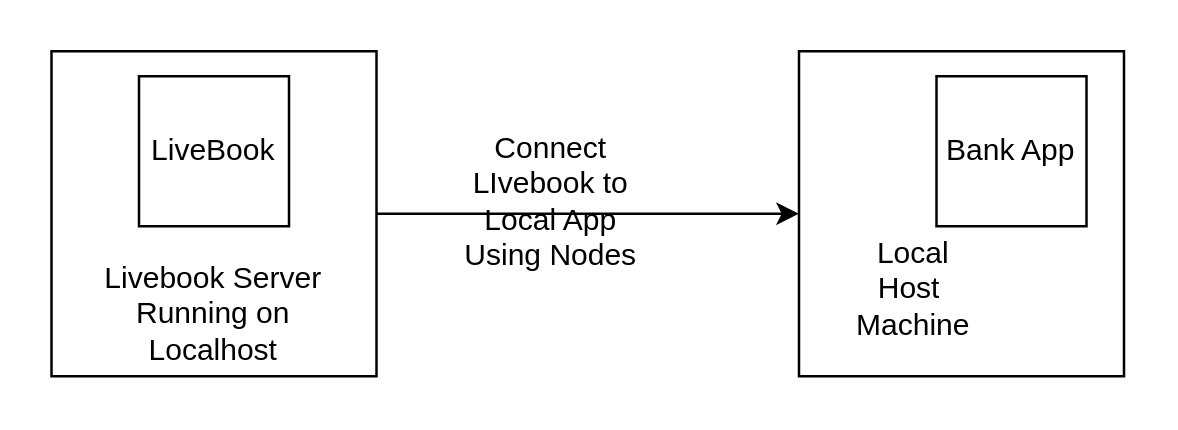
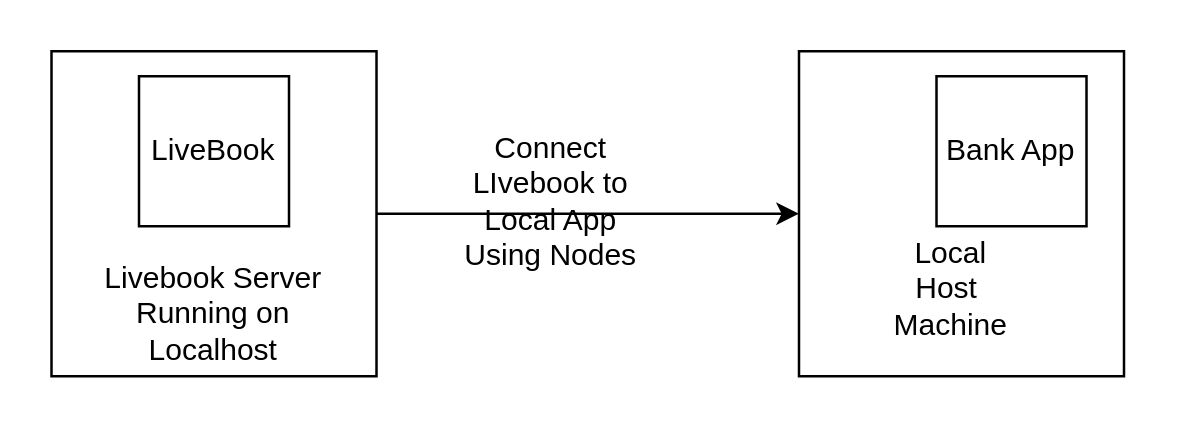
  <mxCell id="0" />
  <mxCell id="1" parent="0" />
  <mxCell id="2" style="edgeStyle=orthogonalEdgeStyle;rounded=0;orthogonalLoop=1;jettySize=auto;html=1;entryX=0;entryY=0.5;entryDx=0;entryDy=0;" edge="1" parent="1" source="3" target="4"><mxGeometry relative="1" as="geometry" /></mxCell>
  <mxCell id="3" value="" style="whiteSpace=wrap;html=1;aspect=fixed;" vertex="1" parent="1"><mxGeometry x="20" y="20" width="130" height="130" as="geometry" /></mxCell>
  <mxCell id="4" value="" style="whiteSpace=wrap;html=1;aspect=fixed;" vertex="1" parent="1"><mxGeometry x="319" y="20" width="130" height="130" as="geometry" /></mxCell>
  <mxCell id="5" value="LiveBook" style="whiteSpace=wrap;html=1;aspect=fixed;" vertex="1" parent="1"><mxGeometry x="55" y="30" width="60" height="60" as="geometry" /></mxCell>
  <mxCell id="6" value="Bank App" style="whiteSpace=wrap;html=1;aspect=fixed;" vertex="1" parent="1"><mxGeometry x="374" y="30" width="60" height="60" as="geometry" /></mxCell>
- <mxCell id="7" value="Local Host&amp;nbsp; Machine" style="text;strokeColor=none;align=center;fillColor=none;html=1;verticalAlign=middle;whiteSpace=wrap;rounded=0;" vertex="1" parent="1"><mxGeometry x="335" y="100" width="60" height="30" as="geometry" /></mxCell>
+ <mxCell id="7" value="Local Host&amp;nbsp; Machine" style="text;strokeColor=none;align=center;fillColor=none;html=1;verticalAlign=middle;whiteSpace=wrap;rounded=0;" vertex="1" parent="1"><mxGeometry x="350" y="100" width="60" height="30" as="geometry" /></mxCell>
  <mxCell id="8" value="Livebook Server Running on Localhost" style="text;strokeColor=none;align=center;fillColor=none;html=1;verticalAlign=middle;whiteSpace=wrap;rounded=0;" vertex="1" parent="1"><mxGeometry x="40" y="110" width="90" height="30" as="geometry" /></mxCell>
  <mxCell id="9" value="Connect LIvebook to Local App Using Nodes" style="text;strokeColor=none;align=center;fillColor=none;html=1;verticalAlign=middle;whiteSpace=wrap;rounded=0;" vertex="1" parent="1"><mxGeometry x="180" y="60" width="80" height="40" as="geometry" /></mxCell>
